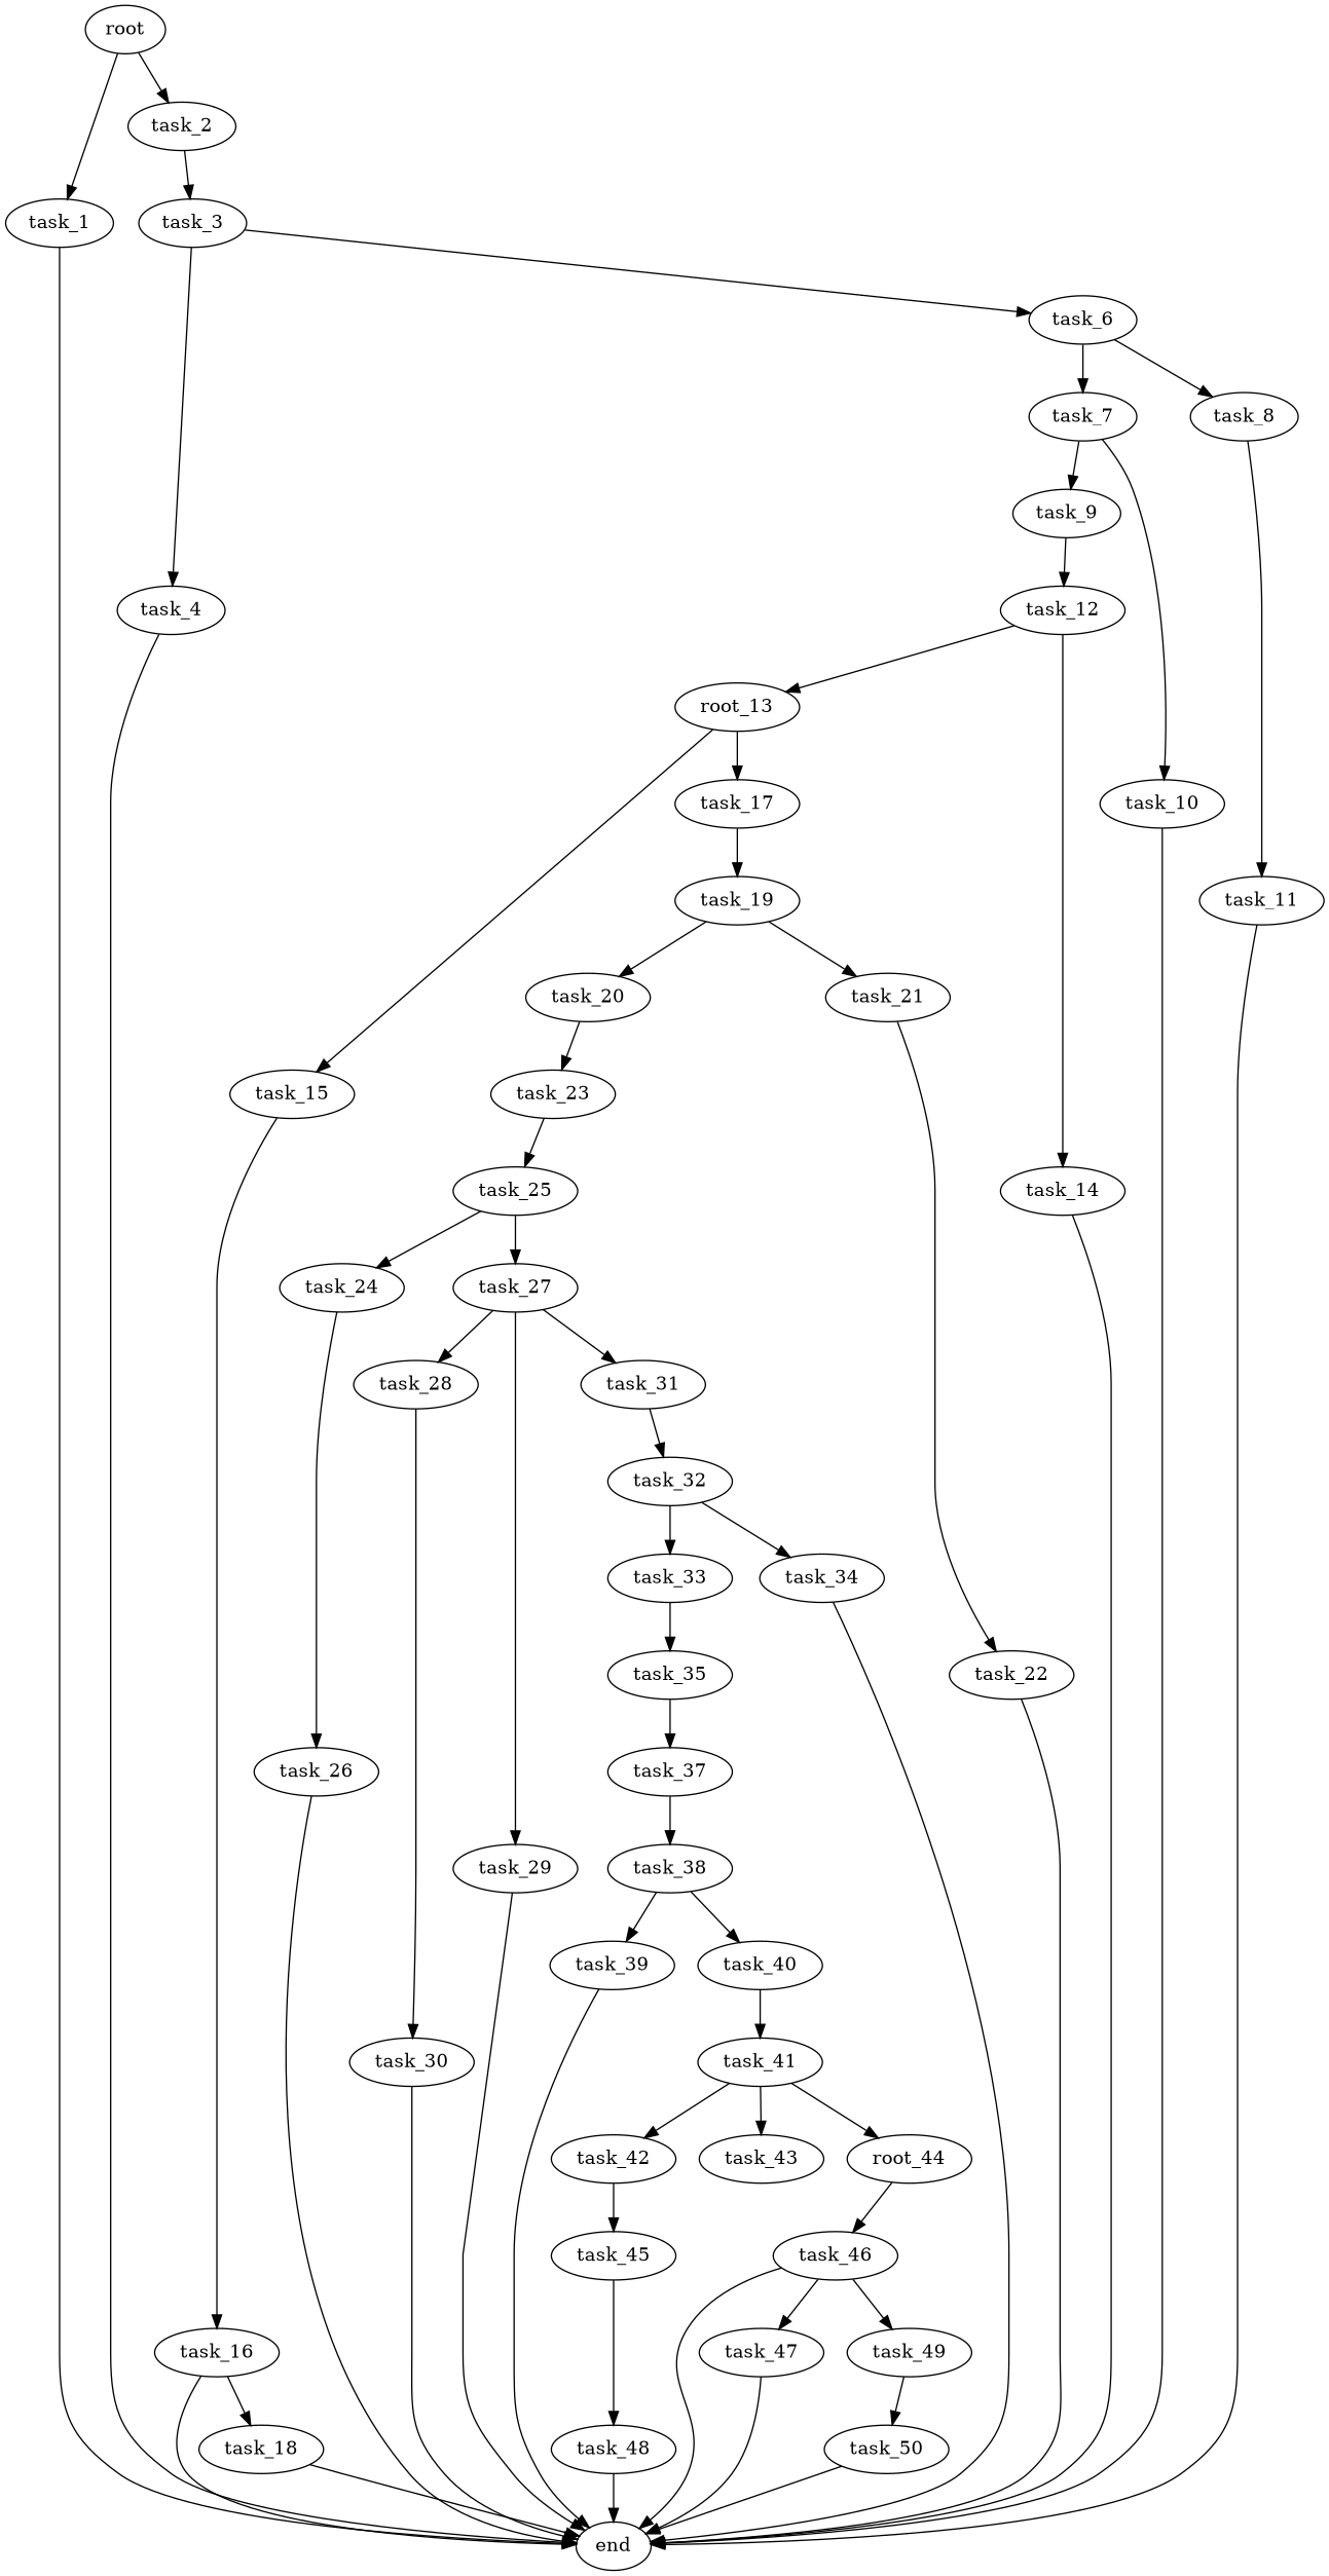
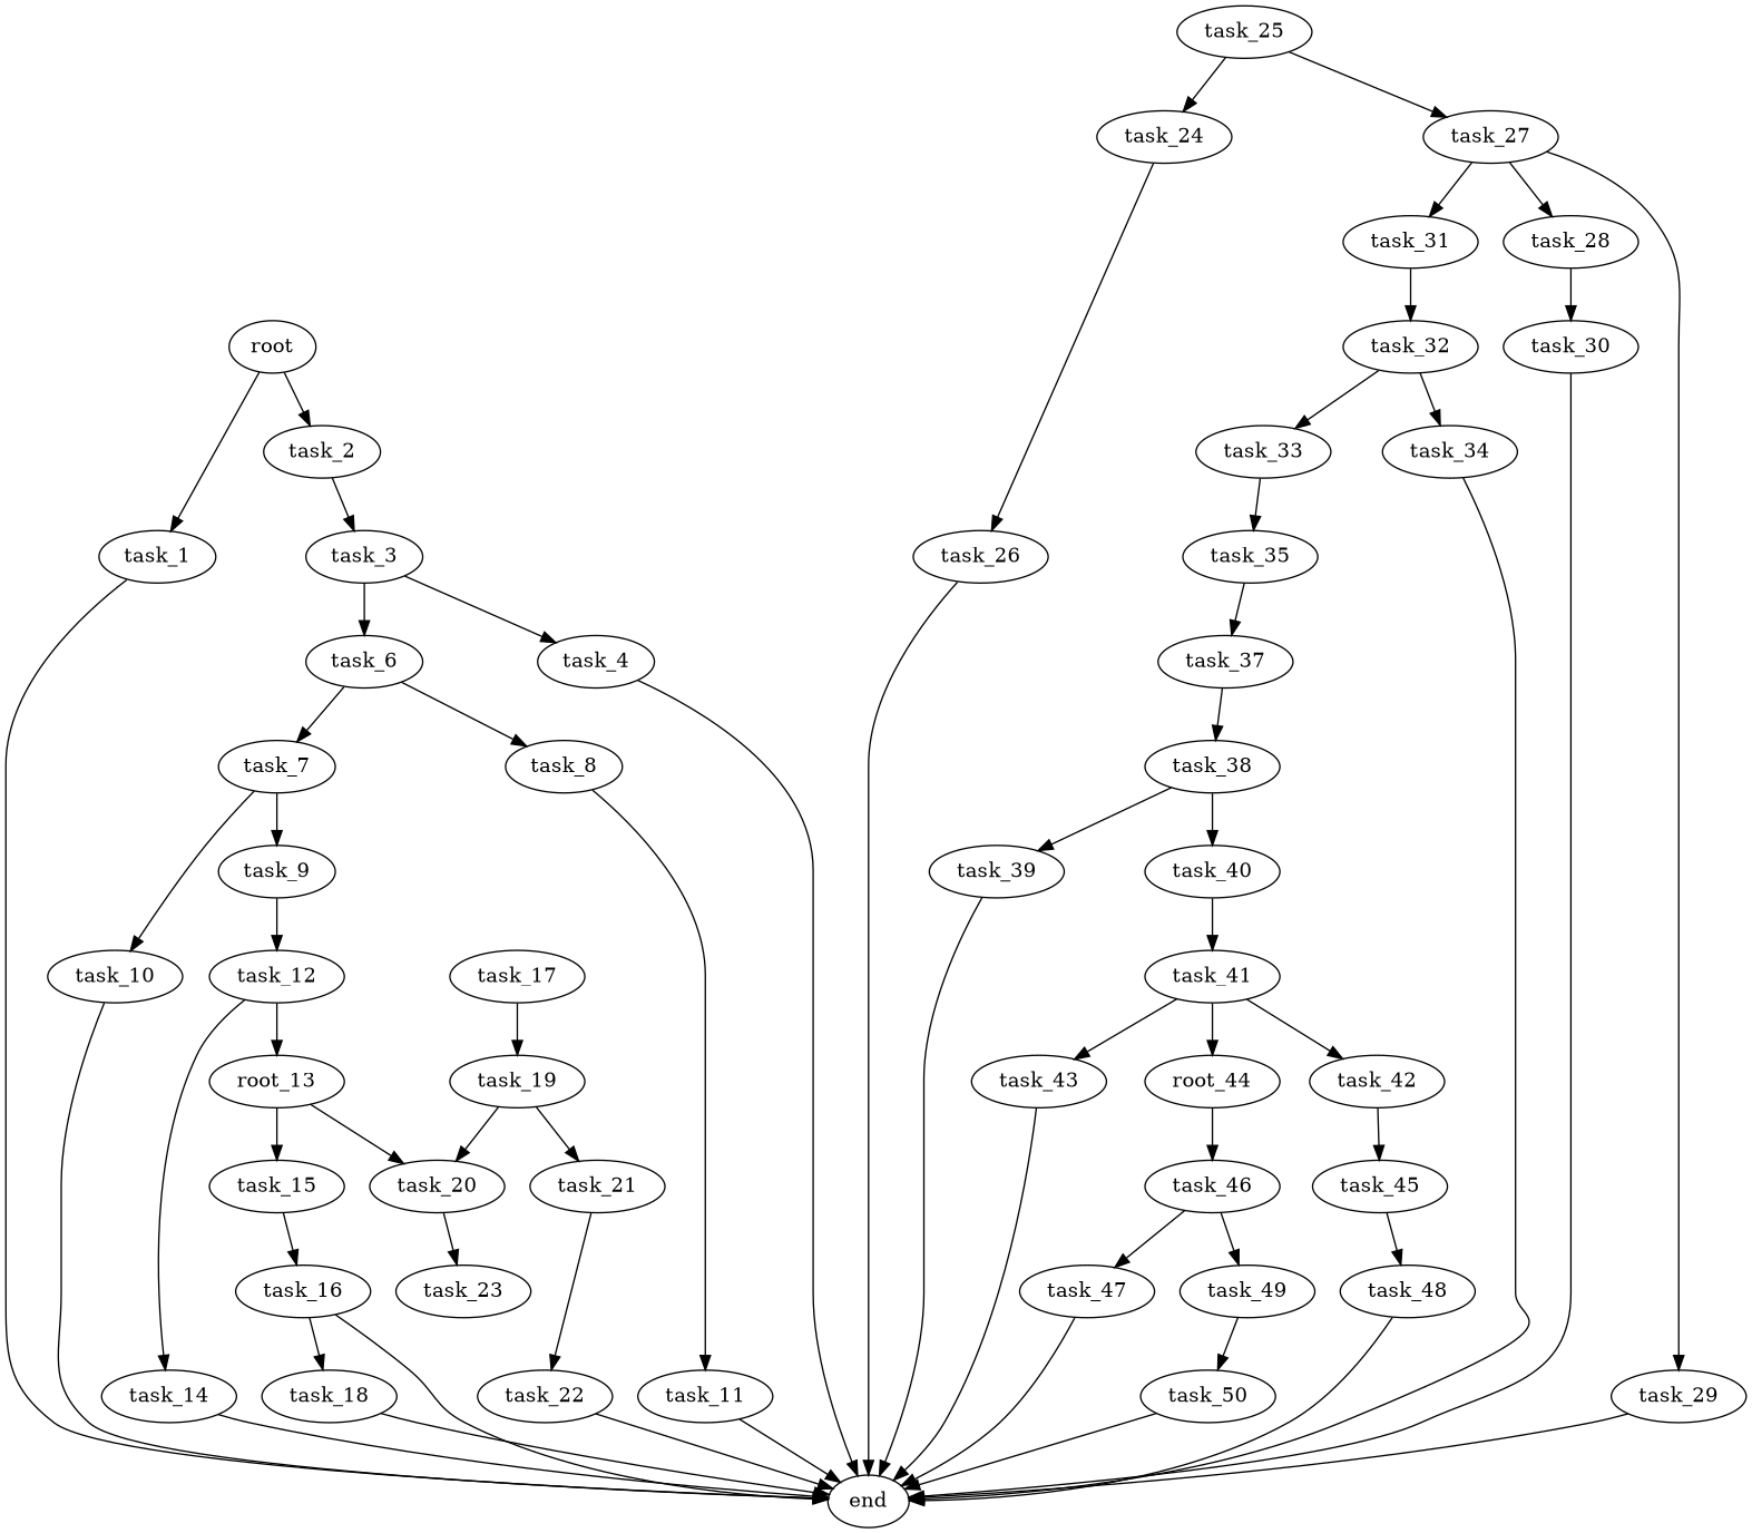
  digraph {
    root
    task_1
    task_2
    end
    task_3
    task_4
    task_6
    task_7
    task_8
    task_9
    task_10
    task_11
    task_12
    n14 [label=root_13]
    task_14
    task_15
    task_17
    task_16
    task_19
    task_18
    task_20
    task_21
    task_23
    task_22
    task_25
    task_24
    task_26
    task_27
    task_28
    task_29
    task_31
    task_30
    task_32
    task_33
    task_34
    task_35
    task_37
    task_38
    task_39
    task_40
    task_41
    task_42
    task_43
    n44 [label=root_44]
    task_45
    task_46
    task_48
    task_47
    task_49
    task_50
    root -> task_1
    root -> task_2
    task_1 -> end
    task_2 -> task_3
    task_3 -> task_4
    task_3 -> task_6
    task_4 -> end
    task_6 -> task_7
    task_6 -> task_8
    task_7 -> task_9
    task_7 -> task_10
    task_8 -> task_11
    task_9 -> task_12
    task_10 -> end
    task_11 -> end
    task_12 -> n14
    task_12 -> task_14
    n14 -> task_15
-   n14 -> task_17
+   n14 -> task_20
    task_14 -> end
    task_15 -> task_16
    task_17 -> task_19
    task_16 -> end
    task_16 -> task_18
    task_19 -> task_20
    task_19 -> task_21
    task_18 -> end
    task_20 -> task_23
    task_21 -> task_22
-   task_23 -> task_25
    task_22 -> end
    task_25 -> task_24
    task_25 -> task_27
    task_24 -> task_26
    task_26 -> end
    task_27 -> task_28
    task_27 -> task_29
    task_27 -> task_31
    task_28 -> task_30
    task_29 -> end
    task_31 -> task_32
    task_30 -> end
    task_32 -> task_33
    task_32 -> task_34
    task_33 -> task_35
    task_34 -> end
    task_35 -> task_37
    task_37 -> task_38
    task_38 -> task_39
    task_38 -> task_40
    task_39 -> end
    task_40 -> task_41
    task_41 -> task_42
    task_41 -> task_43
    task_41 -> n44
    task_42 -> task_45
-   task_46 -> end
+   task_43 -> end
    n44 -> task_46
    task_45 -> task_48
    task_46 -> task_47
    task_46 -> task_49
    task_48 -> end
    task_47 -> end
    task_49 -> task_50
    task_50 -> end
  }
